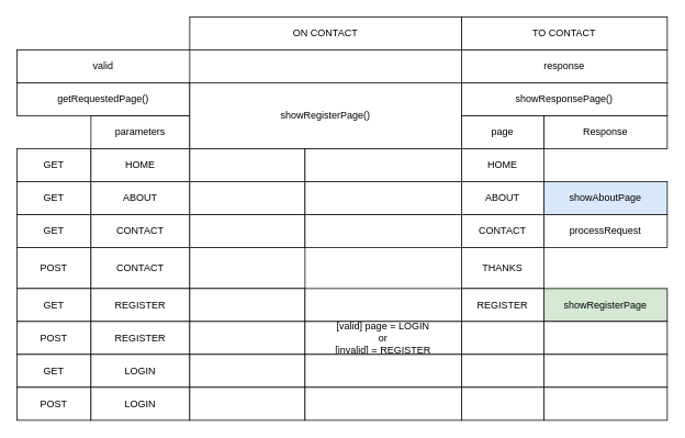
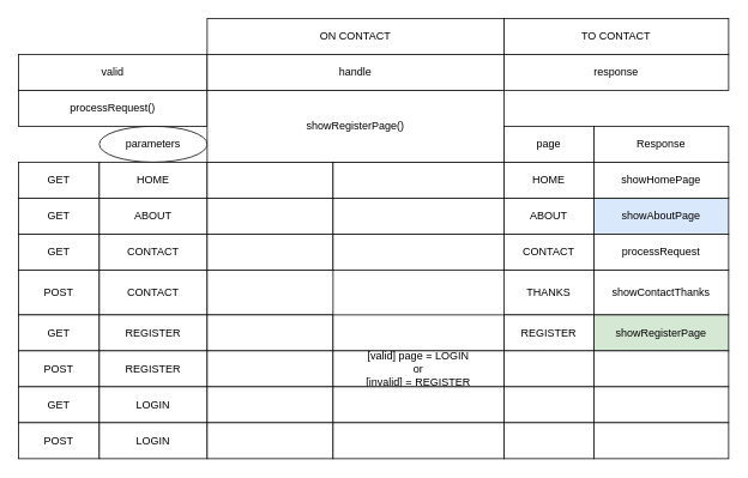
  <mxCell id="0" />
  <mxCell id="1" parent="0" />
  <mxCell id="2" value="ON CONTACT" style="rounded=0;whiteSpace=wrap;html=1;" vertex="1" parent="1"><mxGeometry x="230" y="20" width="330" height="40" as="geometry" /></mxCell>
  <mxCell id="3" value="TO CONTACT" style="rounded=0;whiteSpace=wrap;html=1;" vertex="1" parent="1"><mxGeometry x="560" y="20" width="250" height="40" as="geometry" /></mxCell>
  <mxCell id="4" value="valid" style="rounded=0;whiteSpace=wrap;html=1;" vertex="1" parent="1"><mxGeometry x="20" y="60" width="210" height="40" as="geometry" /></mxCell>
+ <mxCell id="5" value="handle" style="rounded=0;whiteSpace=wrap;html=1;" vertex="1" parent="1"><mxGeometry x="230" y="60" width="330" height="40" as="geometry" /></mxCell>
  <mxCell id="6" value="response" style="rounded=0;whiteSpace=wrap;html=1;" vertex="1" parent="1"><mxGeometry x="560" y="60" width="250" height="40" as="geometry" /></mxCell>
- <mxCell id="7" value="parameters" style="rounded=0;whiteSpace=wrap;html=1;" vertex="1" parent="1"><mxGeometry x="110" y="140" width="120" height="40" as="geometry" /></mxCell>
- <mxCell id="8" value="getRequestedPage()" style="rounded=0;whiteSpace=wrap;html=1;" vertex="1" parent="1"><mxGeometry x="20" y="100" width="210" height="40" as="geometry" /></mxCell>
+ <mxCell id="7" value="parameters" style="ellipse;whiteSpace=wrap;html=1;" vertex="1" parent="1"><mxGeometry x="110" y="140" width="120" height="40" as="geometry" /></mxCell>
+ <mxCell id="8" value="processRequest()" style="rounded=0;whiteSpace=wrap;html=1;" vertex="1" parent="1"><mxGeometry x="20" y="100" width="210" height="40" as="geometry" /></mxCell>
  <mxCell id="9" value="showRegisterPage()" style="rounded=0;whiteSpace=wrap;html=1;" vertex="1" parent="1"><mxGeometry x="230" y="100" width="330" height="80" as="geometry" /></mxCell>
- <mxCell id="10" value="showResponsePage()" style="rounded=0;whiteSpace=wrap;html=1;" vertex="1" parent="1"><mxGeometry x="560" y="100" width="250" height="40" as="geometry" /></mxCell>
  <mxCell id="11" value="page" style="rounded=0;whiteSpace=wrap;html=1;" vertex="1" parent="1"><mxGeometry x="560" y="140" width="100" height="40" as="geometry" /></mxCell>
  <mxCell id="12" value="Response" style="rounded=0;whiteSpace=wrap;html=1;" vertex="1" parent="1"><mxGeometry x="660" y="140" width="150" height="40" as="geometry" /></mxCell>
  <mxCell id="13" value="GET" style="rounded=0;whiteSpace=wrap;html=1;" vertex="1" parent="1"><mxGeometry x="20" y="180" width="90" height="40" as="geometry" /></mxCell>
  <mxCell id="14" value="HOME" style="rounded=0;whiteSpace=wrap;html=1;" vertex="1" parent="1"><mxGeometry x="110" y="180" width="120" height="40" as="geometry" /></mxCell>
  <mxCell id="15" value="" style="rounded=0;whiteSpace=wrap;html=1;" vertex="1" parent="1"><mxGeometry x="230" y="180" width="140" height="40" as="geometry" /></mxCell>
  <mxCell id="16" value="" style="rounded=0;whiteSpace=wrap;html=1;" vertex="1" parent="1"><mxGeometry x="370" y="180" width="190" height="40" as="geometry" /></mxCell>
  <mxCell id="17" value="HOME" style="rounded=0;whiteSpace=wrap;html=1;" vertex="1" parent="1"><mxGeometry x="560" y="180" width="100" height="40" as="geometry" /></mxCell>
+ <mxCell id="18" value="showHomePage" style="rounded=0;whiteSpace=wrap;html=1;" vertex="1" parent="1"><mxGeometry x="660" y="180" width="150" height="40" as="geometry" /></mxCell>
  <mxCell id="19" value="GET" style="rounded=0;whiteSpace=wrap;html=1;" vertex="1" parent="1"><mxGeometry x="20" y="220" width="90" height="40" as="geometry" /></mxCell>
  <mxCell id="20" value="ABOUT" style="rounded=0;whiteSpace=wrap;html=1;" vertex="1" parent="1"><mxGeometry x="110" y="220" width="120" height="40" as="geometry" /></mxCell>
  <mxCell id="21" value="" style="rounded=0;whiteSpace=wrap;html=1;" vertex="1" parent="1"><mxGeometry x="230" y="220" width="140" height="40" as="geometry" /></mxCell>
  <mxCell id="22" value="" style="rounded=0;whiteSpace=wrap;html=1;" vertex="1" parent="1"><mxGeometry x="370" y="220" width="190" height="40" as="geometry" /></mxCell>
  <mxCell id="23" value="ABOUT" style="rounded=0;whiteSpace=wrap;html=1;" vertex="1" parent="1"><mxGeometry x="560" y="220" width="100" height="40" as="geometry" /></mxCell>
  <mxCell id="24" value="showAboutPage" style="rounded=0;whiteSpace=wrap;html=1;fillColor=#dae8fc;" vertex="1" parent="1"><mxGeometry x="660" y="220" width="150" height="40" as="geometry" /></mxCell>
  <mxCell id="25" value="GET" style="rounded=0;whiteSpace=wrap;html=1;" vertex="1" parent="1"><mxGeometry x="20" y="260" width="90" height="40" as="geometry" /></mxCell>
  <mxCell id="26" value="CONTACT" style="rounded=0;whiteSpace=wrap;html=1;" vertex="1" parent="1"><mxGeometry x="110" y="260" width="120" height="40" as="geometry" /></mxCell>
  <mxCell id="27" value="" style="rounded=0;whiteSpace=wrap;html=1;" vertex="1" parent="1"><mxGeometry x="230" y="260" width="140" height="40" as="geometry" /></mxCell>
  <mxCell id="28" value="" style="rounded=0;whiteSpace=wrap;html=1;" vertex="1" parent="1"><mxGeometry x="370" y="260" width="190" height="40" as="geometry" /></mxCell>
  <mxCell id="29" value="CONTACT" style="rounded=0;whiteSpace=wrap;html=1;" vertex="1" parent="1"><mxGeometry x="560" y="260" width="100" height="40" as="geometry" /></mxCell>
  <mxCell id="30" value="processRequest" style="rounded=0;whiteSpace=wrap;html=1;" vertex="1" parent="1"><mxGeometry x="660" y="260" width="150" height="40" as="geometry" /></mxCell>
  <mxCell id="31" value="POST" style="rounded=0;whiteSpace=wrap;html=1;" vertex="1" parent="1"><mxGeometry x="20" y="300" width="90" height="50" as="geometry" /></mxCell>
  <mxCell id="32" value="CONTACT" style="rounded=0;whiteSpace=wrap;html=1;" vertex="1" parent="1"><mxGeometry x="110" y="300" width="120" height="50" as="geometry" /></mxCell>
  <mxCell id="33" value="" style="rounded=0;whiteSpace=wrap;html=1;" vertex="1" parent="1"><mxGeometry x="230" y="300" width="140" height="50" as="geometry" /></mxCell>
  <mxCell id="34" value="THANKS" style="rounded=0;whiteSpace=wrap;html=1;" vertex="1" parent="1"><mxGeometry x="560" y="300" width="100" height="50" as="geometry" /></mxCell>
+ <mxCell id="35" value="showContactThanks" style="rounded=0;whiteSpace=wrap;html=1;" vertex="1" parent="1"><mxGeometry x="660" y="300" width="150" height="50" as="geometry" /></mxCell>
  <mxCell id="36" value="GET" style="rounded=0;whiteSpace=wrap;html=1;" vertex="1" parent="1"><mxGeometry x="20" y="350" width="90" height="40" as="geometry" /></mxCell>
  <mxCell id="37" value="REGISTER&lt;span style=&quot;color: rgba(0, 0, 0, 0); font-family: monospace; font-size: 0px; text-align: start;&quot;&gt;%3CmxGraphModel%3E%3Croot%3E%3CmxCell%20id%3D%220%22%2F%3E%3CmxCell%20id%3D%221%22%20parent%3D%220%22%2F%3E%3CmxCell%20id%3D%222%22%20value%3D%22GET%22%20style%3D%22rounded%3D0%3BwhiteSpace%3Dwrap%3Bhtml%3D1%3B%22%20vertex%3D%221%22%20parent%3D%221%22%3E%3CmxGeometry%20x%3D%2210%22%20y%3D%22240%22%20width%3D%2290%22%20height%3D%2240%22%20as%3D%22geometry%22%2F%3E%3C%2FmxCell%3E%3CmxCell%20id%3D%223%22%20value%3D%22%22%20style%3D%22rounded%3D0%3BwhiteSpace%3Dwrap%3Bhtml%3D1%3B%22%20vertex%3D%221%22%20parent%3D%221%22%3E%3CmxGeometry%20x%3D%22100%22%20y%3D%22240%22%20width%3D%22120%22%20height%3D%2240%22%20as%3D%22geometry%22%2F%3E%3C%2FmxCell%3E%3CmxCell%20id%3D%224%22%20value%3D%22%22%20style%3D%22rounded%3D0%3BwhiteSpace%3Dwrap%3Bhtml%3D1%3B%22%20vertex%3D%221%22%20parent%3D%221%22%3E%3CmxGeometry%20x%3D%22220%22%20y%3D%22240%22%20width%3D%22140%22%20height%3D%2240%22%20as%3D%22geometry%22%2F%3E%3C%2FmxCell%3E%3CmxCell%20id%3D%225%22%20value%3D%22%22%20style%3D%22rounded%3D0%3BwhiteSpace%3Dwrap%3Bhtml%3D1%3B%22%20vertex%3D%221%22%20parent%3D%221%22%3E%3CmxGeometry%20x%3D%22360%22%20y%3D%22240%22%20width%3D%22190%22%20height%3D%2240%22%20as%3D%22geometry%22%2F%3E%3C%2FmxCell%3E%3CmxCell%20id%3D%226%22%20value%3D%22%22%20style%3D%22rounded%3D0%3BwhiteSpace%3Dwrap%3Bhtml%3D1%3B%22%20vertex%3D%221%22%20parent%3D%221%22%3E%3CmxGeometry%20x%3D%22550%22%20y%3D%22240%22%20width%3D%22100%22%20height%3D%2240%22%20as%3D%22geometry%22%2F%3E%3C%2FmxCell%3E%3CmxCell%20id%3D%227%22%20value%3D%22%22%20style%3D%22rounded%3D0%3BwhiteSpace%3Dwrap%3Bhtml%3D1%3B%22%20vertex%3D%221%22%20parent%3D%221%22%3E%3CmxGeometry%20x%3D%22650%22%20y%3D%22240%22%20width%3D%22150%22%20height%3D%2240%22%20as%3D%22geometry%22%2F%3E%3C%2FmxCell%3E%3C%2Froot%3E%3C%2FmxGraphModel%3E&lt;/span&gt;" style="rounded=0;whiteSpace=wrap;html=1;" vertex="1" parent="1"><mxGeometry x="110" y="350" width="120" height="40" as="geometry" /></mxCell>
  <mxCell id="38" value="" style="rounded=0;whiteSpace=wrap;html=1;" vertex="1" parent="1"><mxGeometry x="230" y="350" width="140" height="40" as="geometry" /></mxCell>
  <mxCell id="39" value="" style="rounded=0;whiteSpace=wrap;html=1;" vertex="1" parent="1"><mxGeometry x="370" y="350" width="190" height="40" as="geometry" /></mxCell>
  <mxCell id="40" value="REGISTER" style="rounded=0;whiteSpace=wrap;html=1;" vertex="1" parent="1"><mxGeometry x="560" y="350" width="100" height="40" as="geometry" /></mxCell>
  <mxCell id="41" value="showRegisterPage" style="rounded=0;whiteSpace=wrap;html=1;fillColor=#d5e8d4;" vertex="1" parent="1"><mxGeometry x="660" y="350" width="150" height="40" as="geometry" /></mxCell>
  <mxCell id="42" value="POST" style="rounded=0;whiteSpace=wrap;html=1;" vertex="1" parent="1"><mxGeometry x="20" y="390" width="90" height="40" as="geometry" /></mxCell>
  <mxCell id="43" value="REGISTER" style="rounded=0;whiteSpace=wrap;html=1;" vertex="1" parent="1"><mxGeometry x="110" y="390" width="120" height="40" as="geometry" /></mxCell>
  <mxCell id="44" value="" style="rounded=0;whiteSpace=wrap;html=1;" vertex="1" parent="1"><mxGeometry x="230" y="390" width="140" height="40" as="geometry" /></mxCell>
  <mxCell id="45" value="[valid] page = LOGIN&lt;br&gt;or&lt;br&gt;[invalid] = REGISTER" style="rounded=0;whiteSpace=wrap;html=1;" vertex="1" parent="1"><mxGeometry x="370" y="390" width="190" height="40" as="geometry" /></mxCell>
  <mxCell id="46" value="" style="rounded=0;whiteSpace=wrap;html=1;" vertex="1" parent="1"><mxGeometry x="560" y="390" width="100" height="40" as="geometry" /></mxCell>
  <mxCell id="47" value="" style="rounded=0;whiteSpace=wrap;html=1;" vertex="1" parent="1"><mxGeometry x="660" y="390" width="150" height="40" as="geometry" /></mxCell>
  <mxCell id="48" value="GET" style="rounded=0;whiteSpace=wrap;html=1;" vertex="1" parent="1"><mxGeometry x="20" y="430" width="90" height="40" as="geometry" /></mxCell>
  <mxCell id="49" value="LOGIN" style="rounded=0;whiteSpace=wrap;html=1;" vertex="1" parent="1"><mxGeometry x="110" y="430" width="120" height="40" as="geometry" /></mxCell>
  <mxCell id="50" value="" style="rounded=0;whiteSpace=wrap;html=1;" vertex="1" parent="1"><mxGeometry x="230" y="430" width="140" height="40" as="geometry" /></mxCell>
  <mxCell id="51" value="" style="rounded=0;whiteSpace=wrap;html=1;" vertex="1" parent="1"><mxGeometry x="370" y="430" width="190" height="40" as="geometry" /></mxCell>
  <mxCell id="52" value="" style="rounded=0;whiteSpace=wrap;html=1;" vertex="1" parent="1"><mxGeometry x="560" y="430" width="100" height="40" as="geometry" /></mxCell>
  <mxCell id="53" value="" style="rounded=0;whiteSpace=wrap;html=1;" vertex="1" parent="1"><mxGeometry x="660" y="430" width="150" height="40" as="geometry" /></mxCell>
  <mxCell id="54" value="POST" style="rounded=0;whiteSpace=wrap;html=1;" vertex="1" parent="1"><mxGeometry x="20" y="470" width="90" height="40" as="geometry" /></mxCell>
  <mxCell id="55" value="LOGIN" style="rounded=0;whiteSpace=wrap;html=1;" vertex="1" parent="1"><mxGeometry x="110" y="470" width="120" height="40" as="geometry" /></mxCell>
  <mxCell id="56" value="" style="rounded=0;whiteSpace=wrap;html=1;" vertex="1" parent="1"><mxGeometry x="230" y="470" width="140" height="40" as="geometry" /></mxCell>
  <mxCell id="57" value="" style="rounded=0;whiteSpace=wrap;html=1;" vertex="1" parent="1"><mxGeometry x="370" y="470" width="190" height="40" as="geometry" /></mxCell>
  <mxCell id="58" value="" style="rounded=0;whiteSpace=wrap;html=1;" vertex="1" parent="1"><mxGeometry x="560" y="470" width="100" height="40" as="geometry" /></mxCell>
  <mxCell id="59" value="" style="rounded=0;whiteSpace=wrap;html=1;" vertex="1" parent="1"><mxGeometry x="660" y="470" width="150" height="40" as="geometry" /></mxCell>
